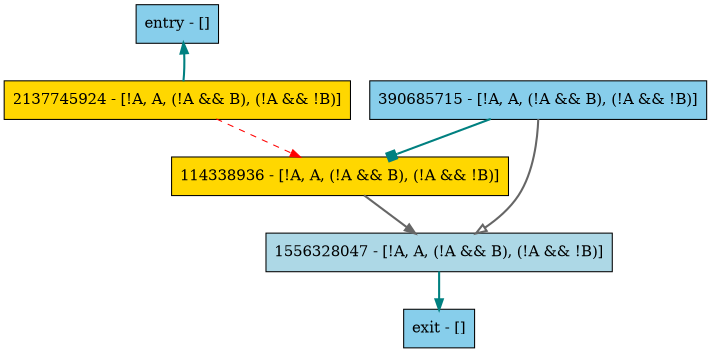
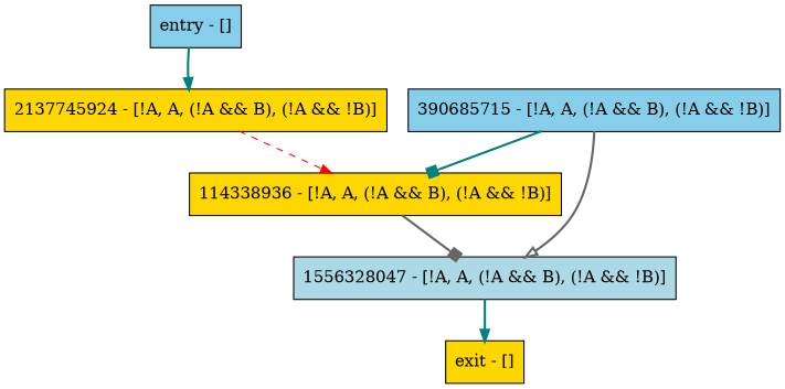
  digraph {
    node [fillcolor=skyblue shape=record style=filled]
    edge [arrowhead=normal color=teal style=bold]
    n1 [label="entry - []"]
    n2 [fillcolor=gold label="2137745924 - [!A, A, (!A && B), (!A && !B)]"]
    n3 [fillcolor=gold label="114338936 - [!A, A, (!A && B), (!A && !B)]"]
-   n4 [label="exit - []"]
+   n4 [fillcolor=gold label="exit - []"]
    n5 [label="390685715 - [!A, A, (!A && B), (!A && !B)]"]
    n6 [fillcolor=lightblue label="1556328047 - [!A, A, (!A && B), (!A && !B)]"]
-   n2 -> n1
+   n1 -> n2
    n2 -> n3 [color=red style=dashed]
-   n3 -> n6 [color=gray40]
+   n3 -> n6 [arrowhead=box color=gray40]
    n5 -> n3 [arrowhead=box]
    n5 -> n6 [arrowhead=onormal color=gray40]
    n6 -> n4
  }
